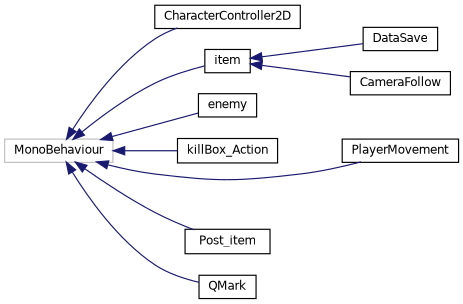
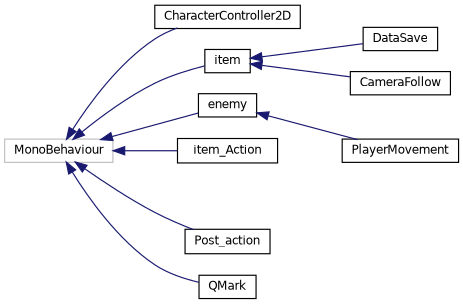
  digraph {
    rankdir=LR
    node [color=black fillcolor=white fontname=Helvetica fontsize=10 shape=record style=filled]
    edge [color=midnightblue dir=back fontname=Helvetica fontsize=10 labelfontname=Helvetica labelfontsize=10 style=solid]
    n1 [color=grey75 height=0.2 label=MonoBehaviour width=0.4]
    n2 [height=0.2 label=CharacterController2D width=0.4]
    n3 [height=0.2 label=enemy width=0.4]
    n4 [height=0.2 label=item width=0.4]
-   n5 [height=0.2 label=killBox_Action width=0.4]
+   n5 [height=0.2 label=item_Action width=0.4]
    n6 [height=0.2 label=PlayerMovement width=0.4]
-   n7 [height=0.2 label=Post_item width=0.4]
+   n7 [height=0.2 label=Post_action width=0.4]
    n8 [height=0.2 label=QMark width=0.4]
    n9 [height=0.2 label=CameraFollow width=0.4]
    n10 [height=0.2 label=DataSave width=0.4]
    n1 -> n2
    n1 -> n3
    n1 -> n4
    n1 -> n5
-   n1 -> n6
+   n3 -> n6
    n1 -> n7
    n1 -> n8
    n4 -> n9
    n4 -> n10
  }
